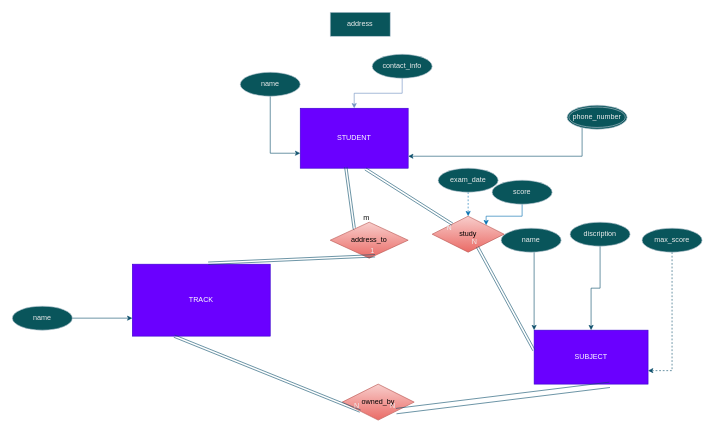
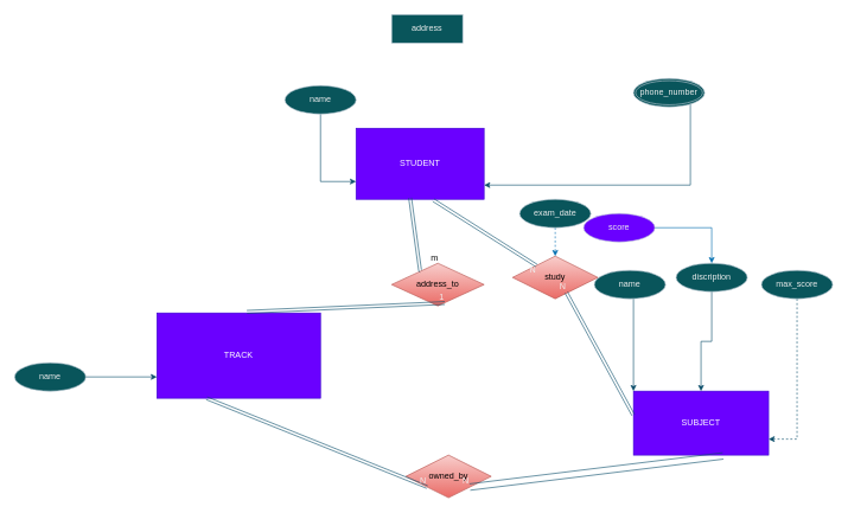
  <mxCell id="0" />
  <mxCell id="1" parent="0" />
  <mxCell id="2" value="STUDENT" style="whiteSpace=wrap;html=1;align=center;labelBackgroundColor=none;fillColor=#6a00ff;strokeColor=#3700CC;fontColor=#ffffff;rounded=0;" vertex="1" parent="1"><mxGeometry x="500" y="180" width="180" height="100" as="geometry" /></mxCell>
  <mxCell id="3" style="edgeStyle=orthogonalEdgeStyle;rounded=0;orthogonalLoop=1;jettySize=auto;html=1;entryX=0;entryY=0.75;entryDx=0;entryDy=0;labelBackgroundColor=none;strokeColor=#0B4D6A;fontColor=default;" edge="1" parent="1" source="4" target="2"><mxGeometry relative="1" as="geometry" /></mxCell>
  <mxCell id="4" value="name" style="ellipse;whiteSpace=wrap;html=1;align=center;labelBackgroundColor=none;fillColor=#09555B;strokeColor=#BAC8D3;fontColor=#EEEEEE;rounded=0;" vertex="1" parent="1"><mxGeometry x="400" y="120" width="100" height="40" as="geometry" /></mxCell>
  <mxCell id="5" value="address" style="whiteSpace=wrap;html=1;align=center;labelBackgroundColor=none;fillColor=#09555B;strokeColor=#BAC8D3;fontColor=#EEEEEE;rounded=0;" vertex="1" parent="1"><mxGeometry x="550" y="20" width="100" height="40" as="geometry" /></mxCell>
  <mxCell id="6" style="edgeStyle=orthogonalEdgeStyle;rounded=0;orthogonalLoop=1;jettySize=auto;html=1;labelBackgroundColor=none;strokeColor=#0B4D6A;fontColor=default;" edge="1" parent="1" source="7" target="2"><mxGeometry relative="1" as="geometry"><Array as="points"><mxPoint x="970" y="260" /></Array></mxGeometry></mxCell>
- <mxCell id="7" value="phone_number" style="ellipse;shape=doubleEllipse;margin=3;whiteSpace=wrap;html=1;align=center;labelBackgroundColor=none;fillColor=#09555B;strokeColor=#BAC8D3;fontColor=#EEEEEE;rounded=0;" vertex="1" parent="1"><mxGeometry x="945" y="175" width="100" height="40" as="geometry" /></mxCell>
+ <mxCell id="7" value="phone_number" style="ellipse;shape=doubleEllipse;margin=3;whiteSpace=wrap;html=1;align=center;labelBackgroundColor=none;fillColor=#09555B;strokeColor=#BAC8D3;fontColor=#EEEEEE;rounded=0;" vertex="1" parent="1"><mxGeometry x="890" y="110" width="100" height="40" as="geometry" /></mxCell>
  <mxCell id="8" value="TRACK&lt;br&gt;" style="whiteSpace=wrap;html=1;align=center;labelBackgroundColor=none;fillColor=#6a00ff;strokeColor=#3700CC;fontColor=#ffffff;rounded=0;" vertex="1" parent="1"><mxGeometry x="220" y="440" width="230" height="120" as="geometry" /></mxCell>
  <mxCell id="9" value="SUBJECT" style="whiteSpace=wrap;html=1;align=center;labelBackgroundColor=none;fillColor=#6a00ff;strokeColor=#3700CC;fontColor=#ffffff;rounded=0;" vertex="1" parent="1"><mxGeometry x="890" y="550" width="190" height="90" as="geometry" /></mxCell>
  <mxCell id="10" style="edgeStyle=orthogonalEdgeStyle;rounded=0;orthogonalLoop=1;jettySize=auto;html=1;labelBackgroundColor=none;strokeColor=#0B4D6A;fontColor=default;" edge="1" parent="1" source="11" target="9"><mxGeometry relative="1" as="geometry" /></mxCell>
  <mxCell id="11" value="discription" style="ellipse;whiteSpace=wrap;html=1;align=center;labelBackgroundColor=none;fillColor=#09555B;strokeColor=#BAC8D3;fontColor=#EEEEEE;rounded=0;" vertex="1" parent="1"><mxGeometry x="950" y="370" width="100" height="40" as="geometry" /></mxCell>
  <mxCell id="12" style="edgeStyle=orthogonalEdgeStyle;rounded=0;orthogonalLoop=1;jettySize=auto;html=1;entryX=1;entryY=0.75;entryDx=0;entryDy=0;labelBackgroundColor=none;strokeColor=#0B4D6A;fontColor=default;dashed=1;" edge="1" parent="1" source="13" target="9"><mxGeometry relative="1" as="geometry" /></mxCell>
  <mxCell id="13" value="max_score" style="ellipse;whiteSpace=wrap;html=1;align=center;labelBackgroundColor=none;fillColor=#09555B;strokeColor=#BAC8D3;fontColor=#EEEEEE;rounded=0;" vertex="1" parent="1"><mxGeometry x="1070" y="380" width="100" height="40" as="geometry" /></mxCell>
  <mxCell id="14" style="edgeStyle=orthogonalEdgeStyle;rounded=0;orthogonalLoop=1;jettySize=auto;html=1;labelBackgroundColor=none;strokeColor=#0B4D6A;fontColor=default;" edge="1" parent="1" source="15" target="9"><mxGeometry relative="1" as="geometry"><Array as="points"><mxPoint x="890" y="555" /></Array></mxGeometry></mxCell>
  <mxCell id="15" value="name" style="ellipse;whiteSpace=wrap;html=1;align=center;labelBackgroundColor=none;fillColor=#09555B;strokeColor=#BAC8D3;fontColor=#EEEEEE;rounded=0;" vertex="1" parent="1"><mxGeometry x="835" y="380" width="100" height="40" as="geometry" /></mxCell>
  <mxCell id="16" value="address_to" style="shape=rhombus;perimeter=rhombusPerimeter;whiteSpace=wrap;html=1;align=center;labelBackgroundColor=none;fillColor=#f8cecc;strokeColor=#b85450;rounded=0;gradientColor=#ea6b66;" vertex="1" parent="1"><mxGeometry x="550" y="370" width="130" height="60" as="geometry" /></mxCell>
  <mxCell id="17" style="edgeStyle=orthogonalEdgeStyle;rounded=0;orthogonalLoop=1;jettySize=auto;html=1;entryX=0;entryY=0.75;entryDx=0;entryDy=0;labelBackgroundColor=none;strokeColor=#0B4D6A;fontColor=default;" edge="1" parent="1" source="18" target="8"><mxGeometry relative="1" as="geometry" /></mxCell>
  <mxCell id="18" value="name" style="ellipse;whiteSpace=wrap;html=1;align=center;labelBackgroundColor=none;fillColor=#09555B;strokeColor=#BAC8D3;fontColor=#EEEEEE;rounded=0;" vertex="1" parent="1"><mxGeometry x="20" y="510" width="100" height="40" as="geometry" /></mxCell>
  <mxCell id="19" value="owned_by" style="shape=rhombus;perimeter=rhombusPerimeter;whiteSpace=wrap;html=1;align=center;labelBackgroundColor=none;fillColor=#f8cecc;strokeColor=#b85450;rounded=0;gradientColor=#ea6b66;" vertex="1" parent="1"><mxGeometry x="570" y="640" width="120" height="60" as="geometry" /></mxCell>
  <mxCell id="20" value="study" style="shape=rhombus;perimeter=rhombusPerimeter;whiteSpace=wrap;html=1;align=center;labelBackgroundColor=none;fillColor=#f8cecc;strokeColor=#b85450;rounded=0;gradientColor=#ea6b66;" vertex="1" parent="1"><mxGeometry x="720" y="360" width="120" height="60" as="geometry" /></mxCell>
  <mxCell id="21" style="edgeStyle=orthogonalEdgeStyle;rounded=0;orthogonalLoop=1;jettySize=auto;html=1;exitX=0.5;exitY=1;exitDx=0;exitDy=0;fillColor=#1ba1e2;strokeColor=#006EAF;dashed=1;" edge="1" parent="1" source="22" target="20"><mxGeometry relative="1" as="geometry" /></mxCell>
  <mxCell id="22" value="exam_date" style="ellipse;whiteSpace=wrap;html=1;align=center;labelBackgroundColor=none;fillColor=#09555B;strokeColor=#BAC8D3;fontColor=#EEEEEE;rounded=0;" vertex="1" parent="1"><mxGeometry x="730" y="280" width="100" height="40" as="geometry" /></mxCell>
- <mxCell id="23" style="edgeStyle=orthogonalEdgeStyle;rounded=0;orthogonalLoop=1;jettySize=auto;html=1;entryX=1;entryY=0;entryDx=0;entryDy=0;fillColor=#1ba1e2;strokeColor=#006EAF;" edge="1" parent="1" source="24" target="20"><mxGeometry relative="1" as="geometry" /></mxCell>
- <mxCell id="24" value="score" style="ellipse;whiteSpace=wrap;html=1;align=center;labelBackgroundColor=none;fillColor=#09555B;strokeColor=#BAC8D3;fontColor=#EEEEEE;rounded=0;" vertex="1" parent="1"><mxGeometry x="820" y="300" width="100" height="40" as="geometry" /></mxCell>
+ <mxCell id="23" style="edgeStyle=orthogonalEdgeStyle;rounded=0;orthogonalLoop=1;jettySize=auto;html=1;fillColor=#1ba1e2;strokeColor=#006EAF;" edge="1" parent="1" source="24" target="11"><mxGeometry relative="1" as="geometry" /></mxCell>
+ <mxCell id="24" value="score" style="ellipse;whiteSpace=wrap;html=1;align=center;labelBackgroundColor=none;fillColor=#6a00ff;strokeColor=#BAC8D3;fontColor=#EEEEEE;rounded=0;" vertex="1" parent="1"><mxGeometry x="820" y="300" width="100" height="40" as="geometry" /></mxCell>
  <mxCell id="25" value="" style="shape=link;html=1;rounded=0;exitX=0.422;exitY=0.98;exitDx=0;exitDy=0;exitPerimeter=0;labelBackgroundColor=none;strokeColor=#0B4D6A;fontColor=default;" edge="1" parent="1" source="2" target="16"><mxGeometry relative="1" as="geometry"><mxPoint x="620" y="330" as="sourcePoint" /><mxPoint x="610" y="350" as="targetPoint" /><Array as="points"><mxPoint x="590" y="380" /></Array></mxGeometry></mxCell>
  <mxCell id="26" value="" style="shape=link;html=1;rounded=0;exitX=0.55;exitY=-0.013;exitDx=0;exitDy=0;exitPerimeter=0;entryX=0.575;entryY=0.933;entryDx=0;entryDy=0;entryPerimeter=0;labelBackgroundColor=none;strokeColor=#0B4D6A;fontColor=default;" edge="1" parent="1" source="8" target="16"><mxGeometry relative="1" as="geometry"><mxPoint x="420" y="450" as="sourcePoint" /><mxPoint x="580" y="450" as="targetPoint" /></mxGeometry></mxCell>
  <mxCell id="27" value="1" style="resizable=0;html=1;whiteSpace=wrap;align=right;verticalAlign=bottom;labelBackgroundColor=none;fillColor=#09555B;strokeColor=#BAC8D3;fontColor=#EEEEEE;rounded=0;" connectable="0" vertex="1" parent="26"><mxGeometry x="1" relative="1" as="geometry" /></mxCell>
  <mxCell id="28" value="" style="shape=link;html=1;rounded=0;entryX=0;entryY=1;entryDx=0;entryDy=0;exitX=0.304;exitY=1;exitDx=0;exitDy=0;exitPerimeter=0;labelBackgroundColor=none;strokeColor=#0B4D6A;fontColor=default;" edge="1" parent="1" source="8" target="19"><mxGeometry relative="1" as="geometry"><mxPoint x="570" y="670" as="sourcePoint" /><mxPoint x="730" y="670" as="targetPoint" /></mxGeometry></mxCell>
  <mxCell id="29" value="N" style="resizable=0;html=1;whiteSpace=wrap;align=right;verticalAlign=bottom;labelBackgroundColor=none;fillColor=#09555B;strokeColor=#BAC8D3;fontColor=#EEEEEE;rounded=0;" connectable="0" vertex="1" parent="28"><mxGeometry x="1" relative="1" as="geometry" /></mxCell>
  <mxCell id="30" value="" style="shape=link;html=1;rounded=0;entryX=1;entryY=1;entryDx=0;entryDy=0;width=-9;exitX=0.663;exitY=1.013;exitDx=0;exitDy=0;exitPerimeter=0;labelBackgroundColor=none;strokeColor=#0B4D6A;fontColor=default;" edge="1" parent="1" source="9" target="19"><mxGeometry relative="1" as="geometry"><mxPoint x="1110" y="850" as="sourcePoint" /><mxPoint x="910" y="750" as="targetPoint" /></mxGeometry></mxCell>
  <mxCell id="31" value="N" style="resizable=0;html=1;whiteSpace=wrap;align=right;verticalAlign=bottom;labelBackgroundColor=none;fillColor=#09555B;strokeColor=#BAC8D3;fontColor=#EEEEEE;rounded=0;" connectable="0" vertex="1" parent="30"><mxGeometry x="1" relative="1" as="geometry" /></mxCell>
  <mxCell id="32" value="" style="shape=link;html=1;rounded=0;exitX=0.604;exitY=1.012;exitDx=0;exitDy=0;exitPerimeter=0;labelBackgroundColor=none;strokeColor=#0B4D6A;fontColor=default;" edge="1" parent="1" source="2" target="20"><mxGeometry relative="1" as="geometry"><mxPoint x="650" y="350" as="sourcePoint" /><mxPoint x="810" y="350" as="targetPoint" /></mxGeometry></mxCell>
  <mxCell id="33" value="N" style="resizable=0;html=1;whiteSpace=wrap;align=right;verticalAlign=bottom;labelBackgroundColor=none;fillColor=#09555B;strokeColor=#BAC8D3;fontColor=#EEEEEE;rounded=0;" connectable="0" vertex="1" parent="32"><mxGeometry x="1" relative="1" as="geometry"><mxPoint y="15" as="offset" /></mxGeometry></mxCell>
  <mxCell id="34" value="" style="shape=link;html=1;rounded=0;entryX=0.63;entryY=0.853;entryDx=0;entryDy=0;entryPerimeter=0;exitX=-0.002;exitY=0.373;exitDx=0;exitDy=0;exitPerimeter=0;labelBackgroundColor=none;strokeColor=#0B4D6A;fontColor=default;" edge="1" parent="1" source="9" target="20"><mxGeometry relative="1" as="geometry"><mxPoint x="720" y="490" as="sourcePoint" /><mxPoint x="880" y="490" as="targetPoint" /></mxGeometry></mxCell>
  <mxCell id="35" value="N" style="resizable=0;html=1;whiteSpace=wrap;align=right;verticalAlign=bottom;labelBackgroundColor=none;fillColor=#09555B;strokeColor=#BAC8D3;fontColor=#EEEEEE;rounded=0;" connectable="0" vertex="1" parent="34"><mxGeometry x="1" relative="1" as="geometry" /></mxCell>
  <mxCell id="36" value="m" style="text;html=1;align=center;verticalAlign=middle;resizable=0;points=[];autosize=1;strokeColor=none;fillColor=none;" vertex="1" parent="1"><mxGeometry x="595" y="348" width="30" height="30" as="geometry" /></mxCell>
- <mxCell id="37" style="edgeStyle=orthogonalEdgeStyle;rounded=0;orthogonalLoop=1;jettySize=auto;html=1;fillColor=#dae8fc;gradientColor=#7ea6e0;strokeColor=#6c8ebf;" edge="1" parent="1" source="38" target="2"><mxGeometry relative="1" as="geometry" /></mxCell>
- <mxCell id="38" value="contact_info" style="ellipse;whiteSpace=wrap;html=1;align=center;labelBackgroundColor=none;fillColor=#09555B;strokeColor=#BAC8D3;fontColor=#EEEEEE;rounded=0;" vertex="1" parent="1"><mxGeometry x="620" y="90" width="100" height="40" as="geometry" /></mxCell>
